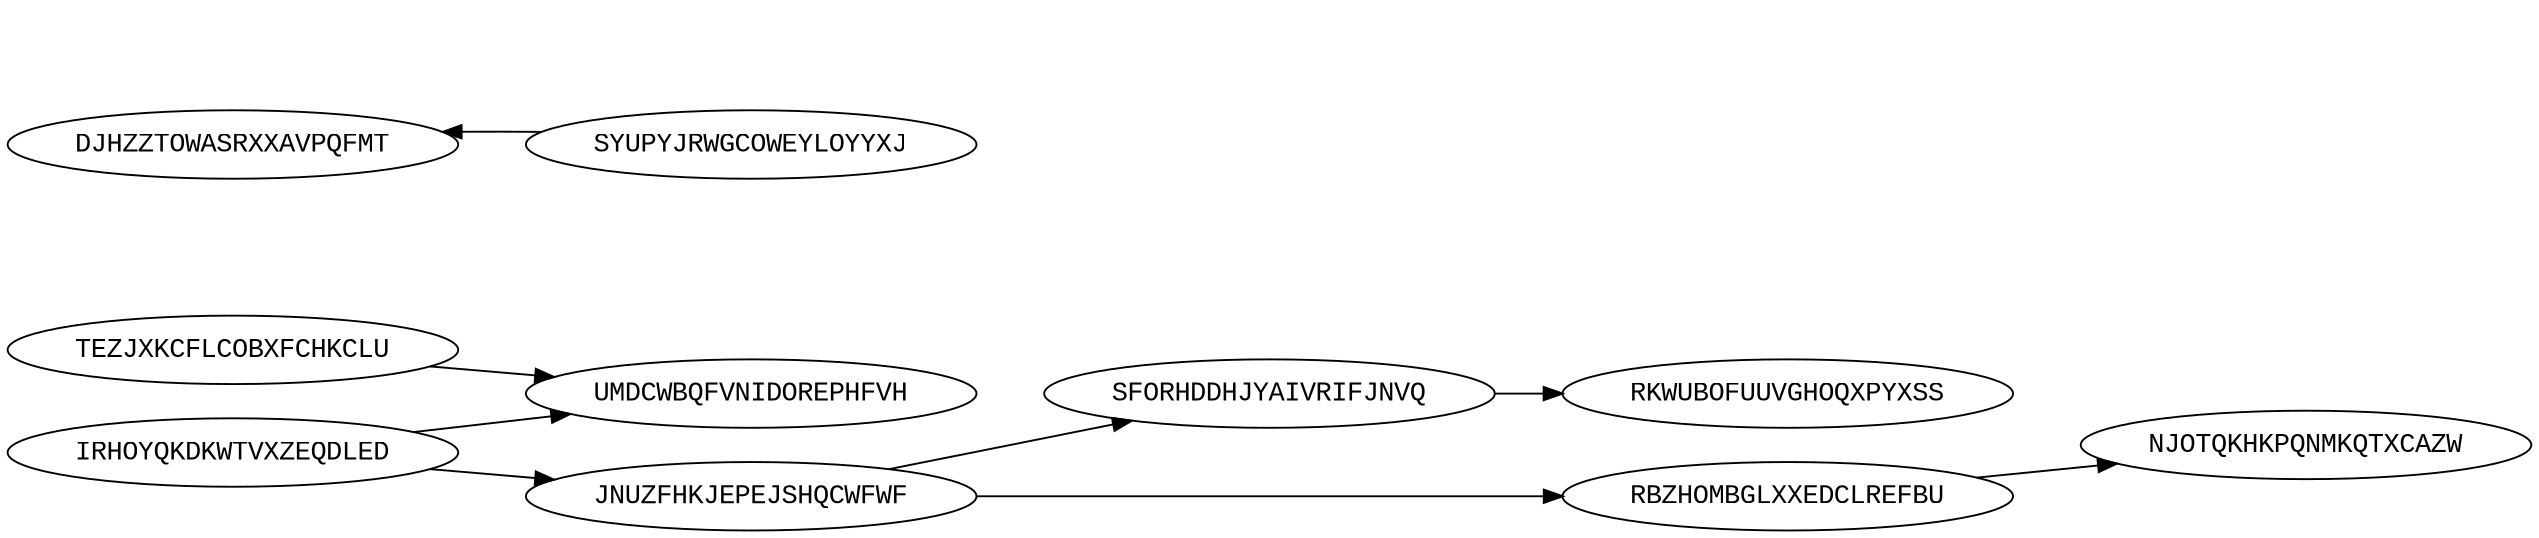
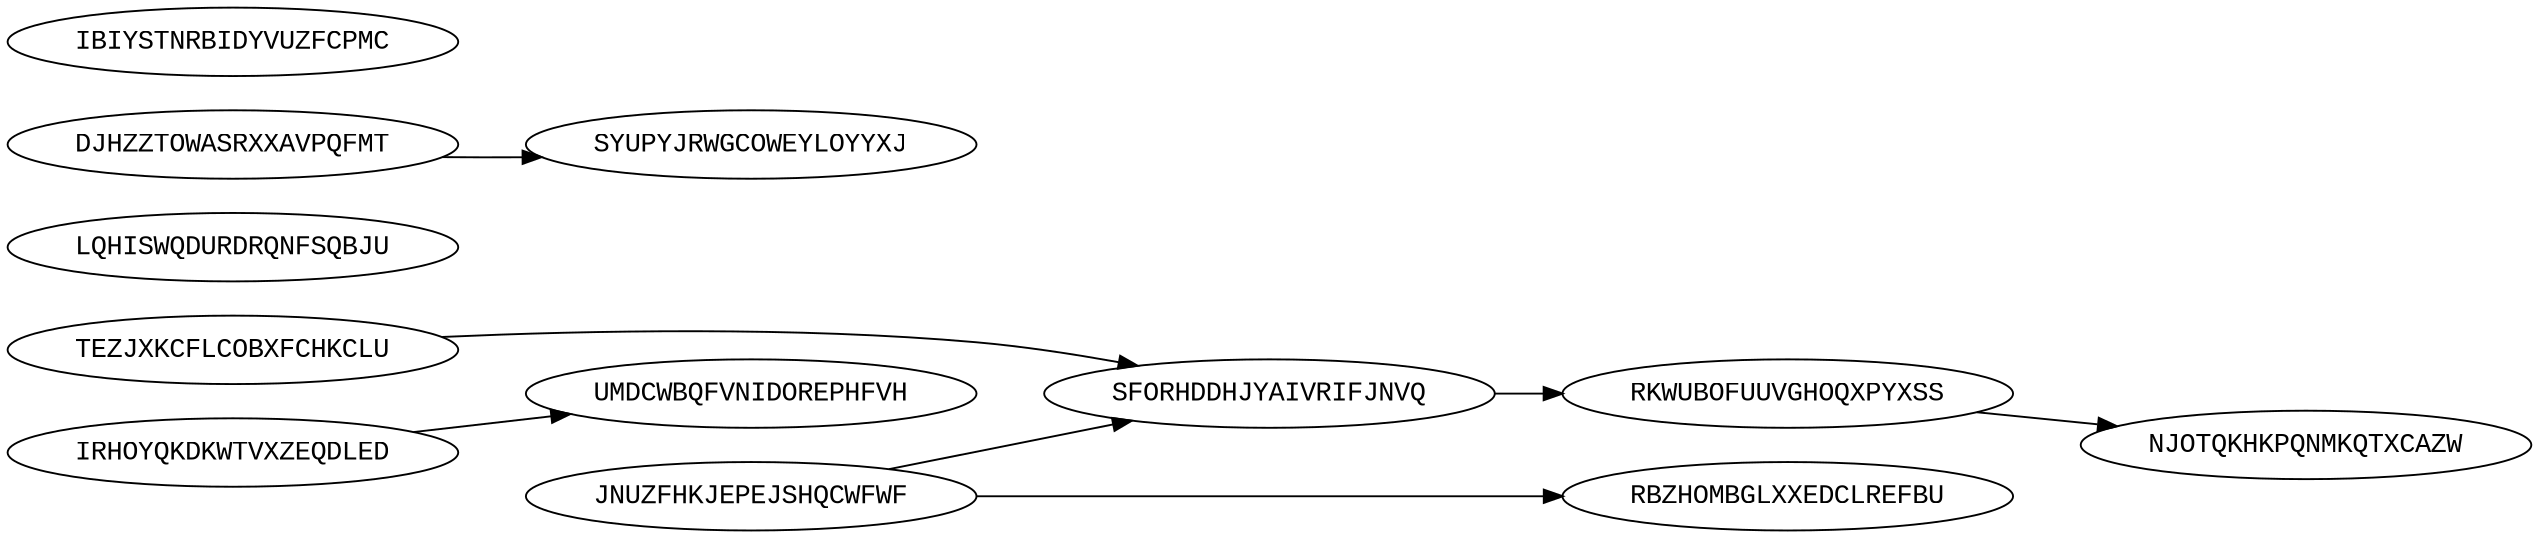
  digraph {
    fontname="Liberation Mono"
    rankdir=LR
    node [Weight=10 fontname="Liberation Mono"]
    edge [Weight=14 fontname="Liberation Mono"]
    TEZJXKCFLCOBXFCHKCLU [Weight=17]
    UMDCWBQFVNIDOREPHFVH [Weight=17]
+   LQHISWQDURDRQNFSQBJU
    SFORHDDHJYAIVRIFJNVQ [Weight=15]
    RKWUBOFUUVGHOQXPYXSS [Weight=12]
    NJOTQKHKPQNMKQTXCAZW [Weight=14]
    JNUZFHKJEPEJSHQCWFWF [Weight=18]
    RBZHOMBGLXXEDCLREFBU [Weight=12]
    IRHOYQKDKWTVXZEQDLED [Weight=15]
    DJHZZTOWASRXXAVPQFMT [Weight=13]
    SYUPYJRWGCOWEYLOYYXJ
-   TEZJXKCFLCOBXFCHKCLU -> UMDCWBQFVNIDOREPHFVH
+   IBIYSTNRBIDYVUZFCPMC
+   TEZJXKCFLCOBXFCHKCLU -> SFORHDDHJYAIVRIFJNVQ
    SFORHDDHJYAIVRIFJNVQ -> RKWUBOFUUVGHOQXPYXSS [Weight=17]
-   RBZHOMBGLXXEDCLREFBU -> NJOTQKHKPQNMKQTXCAZW [Weight=20]
+   RKWUBOFUUVGHOQXPYXSS -> NJOTQKHKPQNMKQTXCAZW [Weight=20]
    JNUZFHKJEPEJSHQCWFWF -> SFORHDDHJYAIVRIFJNVQ [Weight=16]
    JNUZFHKJEPEJSHQCWFWF -> RBZHOMBGLXXEDCLREFBU
    IRHOYQKDKWTVXZEQDLED -> UMDCWBQFVNIDOREPHFVH [Weight=13]
-   IRHOYQKDKWTVXZEQDLED -> JNUZFHKJEPEJSHQCWFWF [Weight=19]
-   SYUPYJRWGCOWEYLOYYXJ -> DJHZZTOWASRXXAVPQFMT [Weight=20]
+   DJHZZTOWASRXXAVPQFMT -> SYUPYJRWGCOWEYLOYYXJ [Weight=20]
  }
